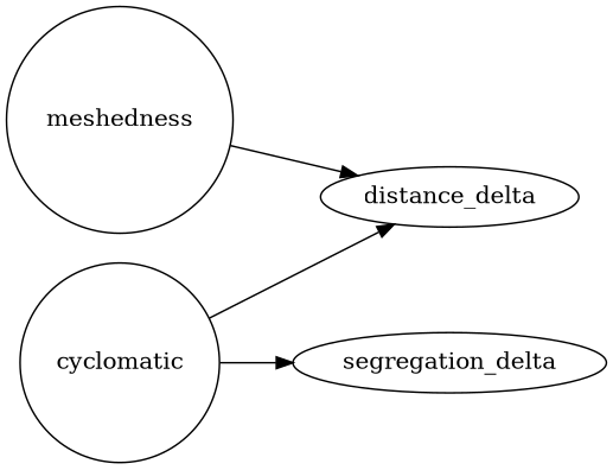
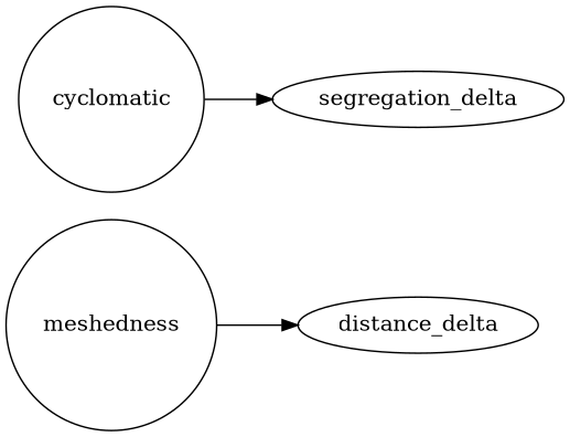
  strict digraph {
    rankdir=LR
    distance_delta
    segregation_delta
    meshedness [shape=circle]
    cyclomatic [shape=circle]
    meshedness -> distance_delta
-   cyclomatic -> distance_delta
    cyclomatic -> segregation_delta
  }
